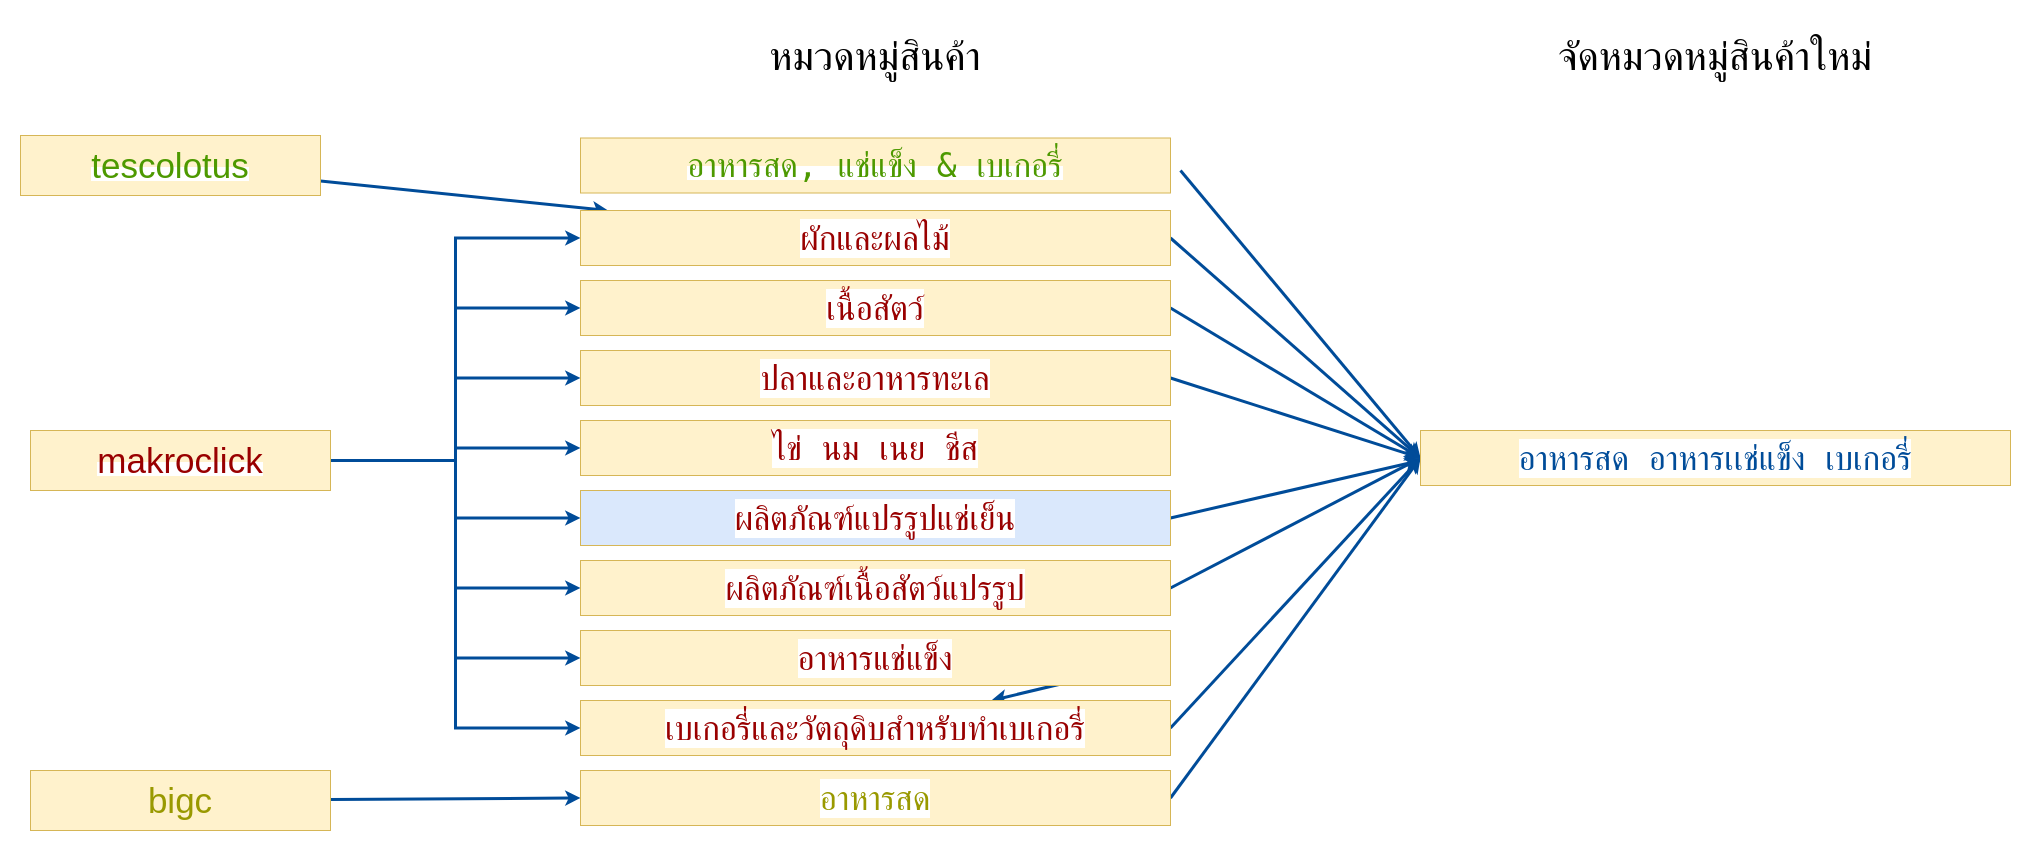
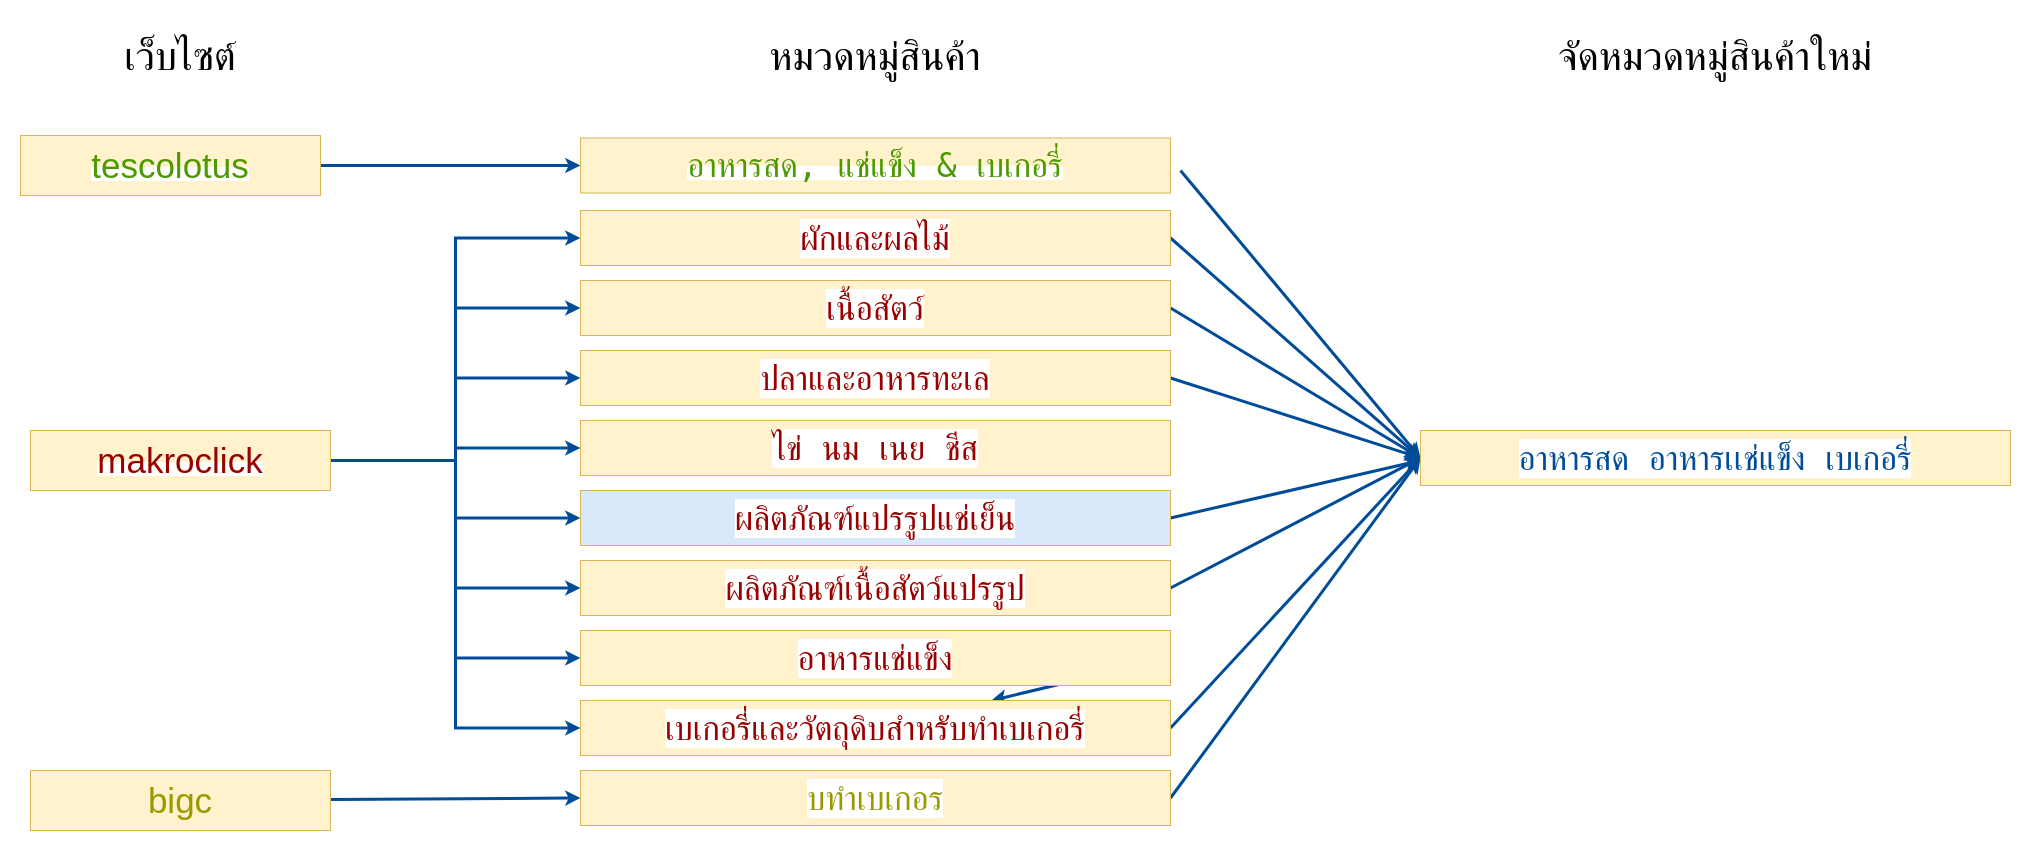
  <mxCell id="0" />
  <mxCell id="1" parent="0" />
- <mxCell id="2" style="edgeStyle=none;rounded=0;orthogonalLoop=1;jettySize=auto;html=1;strokeWidth=3;strokeColor=#004C99;" edge="1" parent="1" source="3" target="18"><mxGeometry relative="1" as="geometry" /></mxCell>
+ <mxCell id="2" style="edgeStyle=none;rounded=0;orthogonalLoop=1;jettySize=auto;html=1;entryX=0;entryY=0.5;entryDx=0;entryDy=0;strokeWidth=3;strokeColor=#004C99;" edge="1" parent="1" source="3" target="5"><mxGeometry relative="1" as="geometry" /></mxCell>
  <mxCell id="3" value="&lt;span style=&quot;text-align: left ; background-color: rgb(255 , 255 , 255)&quot;&gt;&lt;font style=&quot;font-size: 35px&quot; color=&quot;#4d9900&quot;&gt;tescolotus&lt;/font&gt;&lt;/span&gt;" style="rounded=0;whiteSpace=wrap;html=1;strokeColor=#d6b656;fillColor=#fff2cc;" vertex="1" parent="1"><mxGeometry x="20" y="135" width="300" height="60" as="geometry" /></mxCell>
  <mxCell id="4" style="edgeStyle=none;rounded=0;orthogonalLoop=1;jettySize=auto;html=1;entryX=0;entryY=0.5;entryDx=0;entryDy=0;strokeColor=#004C99;strokeWidth=3;" edge="1" parent="1" target="34"><mxGeometry relative="1" as="geometry"><mxPoint x="1180" y="170" as="sourcePoint" /></mxGeometry></mxCell>
  <mxCell id="5" value="&lt;span style=&quot;font-family: &amp;#34;dejavu sans mono&amp;#34; , monospace ; text-align: left ; background-color: rgb(255 , 255 , 255)&quot;&gt;&lt;font style=&quot;font-size: 33px&quot; color=&quot;#4d9900&quot;&gt;อาหารสด, แช่แข็ง &amp;amp; เบเกอรี่&lt;/font&gt;&lt;/span&gt;" style="rounded=0;whiteSpace=wrap;html=1;strokeColor=#d6b656;fillColor=#fff2cc;" vertex="1" parent="1"><mxGeometry x="580" y="137.5" width="590" height="55" as="geometry" /></mxCell>
  <mxCell id="6" style="edgeStyle=orthogonalEdgeStyle;rounded=0;orthogonalLoop=1;jettySize=auto;html=1;entryX=0;entryY=0.5;entryDx=0;entryDy=0;strokeColor=#004C99;strokeWidth=3;exitX=1;exitY=0.5;exitDx=0;exitDy=0;" edge="1" parent="1" source="14" target="18"><mxGeometry relative="1" as="geometry" /></mxCell>
  <mxCell id="7" style="edgeStyle=orthogonalEdgeStyle;rounded=0;orthogonalLoop=1;jettySize=auto;html=1;entryX=0;entryY=0.5;entryDx=0;entryDy=0;strokeColor=#004C99;strokeWidth=3;" edge="1" parent="1" source="14" target="20"><mxGeometry relative="1" as="geometry" /></mxCell>
  <mxCell id="8" style="edgeStyle=orthogonalEdgeStyle;rounded=0;orthogonalLoop=1;jettySize=auto;html=1;entryX=0;entryY=0.5;entryDx=0;entryDy=0;strokeColor=#004C99;strokeWidth=3;" edge="1" parent="1" source="14" target="22"><mxGeometry relative="1" as="geometry" /></mxCell>
  <mxCell id="9" style="edgeStyle=orthogonalEdgeStyle;rounded=0;orthogonalLoop=1;jettySize=auto;html=1;entryX=0;entryY=0.5;entryDx=0;entryDy=0;strokeColor=#004C99;strokeWidth=3;" edge="1" parent="1" source="14" target="23"><mxGeometry relative="1" as="geometry" /></mxCell>
  <mxCell id="10" style="edgeStyle=orthogonalEdgeStyle;rounded=0;orthogonalLoop=1;jettySize=auto;html=1;entryX=0;entryY=0.5;entryDx=0;entryDy=0;strokeColor=#004C99;strokeWidth=3;" edge="1" parent="1" source="14" target="25"><mxGeometry relative="1" as="geometry" /></mxCell>
  <mxCell id="11" style="edgeStyle=orthogonalEdgeStyle;rounded=0;orthogonalLoop=1;jettySize=auto;html=1;entryX=0;entryY=0.5;entryDx=0;entryDy=0;strokeColor=#004C99;strokeWidth=3;" edge="1" parent="1" source="14" target="27"><mxGeometry relative="1" as="geometry" /></mxCell>
  <mxCell id="12" style="edgeStyle=orthogonalEdgeStyle;rounded=0;orthogonalLoop=1;jettySize=auto;html=1;entryX=0;entryY=0.5;entryDx=0;entryDy=0;strokeColor=#004C99;strokeWidth=3;" edge="1" parent="1" source="14" target="29"><mxGeometry relative="1" as="geometry" /></mxCell>
  <mxCell id="13" style="edgeStyle=orthogonalEdgeStyle;rounded=0;orthogonalLoop=1;jettySize=auto;html=1;entryX=0;entryY=0.5;entryDx=0;entryDy=0;strokeColor=#004C99;strokeWidth=3;" edge="1" parent="1" source="14" target="31"><mxGeometry relative="1" as="geometry" /></mxCell>
  <mxCell id="14" value="&lt;span style=&quot;color: rgb(153 , 0 , 0) ; text-align: left ; background-color: rgb(255 , 255 , 255)&quot;&gt;&lt;font style=&quot;font-size: 35px&quot;&gt;makroclick&lt;/font&gt;&lt;/span&gt;" style="rounded=0;whiteSpace=wrap;html=1;strokeColor=#d6b656;fillColor=#fff2cc;" vertex="1" parent="1"><mxGeometry x="30" y="430" width="300" height="60" as="geometry" /></mxCell>
  <mxCell id="15" style="edgeStyle=none;rounded=0;orthogonalLoop=1;jettySize=auto;html=1;entryX=0;entryY=0.5;entryDx=0;entryDy=0;strokeColor=#004C99;strokeWidth=3;" edge="1" parent="1" source="16" target="33"><mxGeometry relative="1" as="geometry" /></mxCell>
  <mxCell id="16" value="&lt;span style=&quot;color: rgb(153 , 153 , 0)&quot;&gt;&lt;font style=&quot;font-size: 35px&quot;&gt;bigc&lt;/font&gt;&lt;/span&gt;" style="rounded=0;whiteSpace=wrap;html=1;strokeColor=#d6b656;fillColor=#fff2cc;" vertex="1" parent="1"><mxGeometry x="30" y="770" width="300" height="60" as="geometry" /></mxCell>
  <mxCell id="17" style="edgeStyle=none;rounded=0;orthogonalLoop=1;jettySize=auto;html=1;entryX=0;entryY=0.5;entryDx=0;entryDy=0;strokeColor=#004C99;strokeWidth=3;exitX=1;exitY=0.5;exitDx=0;exitDy=0;" edge="1" parent="1" source="18" target="34"><mxGeometry relative="1" as="geometry" /></mxCell>
  <mxCell id="18" value="&lt;div style=&quot;text-align: left&quot;&gt;&lt;font face=&quot;dejavu sans mono, monospace&quot; color=&quot;#990000&quot;&gt;&lt;span style=&quot;font-size: 33px ; background-color: rgb(255 , 255 , 255)&quot;&gt;ผักและผลไม้&lt;/span&gt;&lt;/font&gt;&lt;/div&gt;" style="rounded=0;whiteSpace=wrap;html=1;strokeColor=#d6b656;fillColor=#fff2cc;" vertex="1" parent="1"><mxGeometry x="580" y="210" width="590" height="55" as="geometry" /></mxCell>
  <mxCell id="19" style="edgeStyle=none;rounded=0;orthogonalLoop=1;jettySize=auto;html=1;entryX=0;entryY=0.5;entryDx=0;entryDy=0;strokeColor=#004C99;strokeWidth=3;exitX=1;exitY=0.5;exitDx=0;exitDy=0;" edge="1" parent="1" source="20" target="34"><mxGeometry relative="1" as="geometry" /></mxCell>
  <mxCell id="20" value="&lt;div style=&quot;text-align: left&quot;&gt;&lt;font face=&quot;dejavu sans mono, monospace&quot; color=&quot;#990000&quot;&gt;&lt;span style=&quot;font-size: 33px ; background-color: rgb(255 , 255 , 255)&quot;&gt;เนื้อสัตว์&lt;/span&gt;&lt;/font&gt;&lt;/div&gt;" style="rounded=0;whiteSpace=wrap;html=1;strokeColor=#d6b656;fillColor=#fff2cc;" vertex="1" parent="1"><mxGeometry x="580" y="280" width="590" height="55" as="geometry" /></mxCell>
  <mxCell id="21" style="edgeStyle=none;rounded=0;orthogonalLoop=1;jettySize=auto;html=1;entryX=0;entryY=0.5;entryDx=0;entryDy=0;strokeColor=#004C99;strokeWidth=3;exitX=1;exitY=0.5;exitDx=0;exitDy=0;" edge="1" parent="1" source="22" target="34"><mxGeometry relative="1" as="geometry" /></mxCell>
  <mxCell id="22" value="&lt;div style=&quot;text-align: left&quot;&gt;&lt;font face=&quot;dejavu sans mono, monospace&quot; color=&quot;#990000&quot;&gt;&lt;span style=&quot;font-size: 33px ; background-color: rgb(255 , 255 , 255)&quot;&gt;ปลาและอาหารทะเล&lt;/span&gt;&lt;/font&gt;&lt;/div&gt;" style="rounded=0;whiteSpace=wrap;html=1;strokeColor=#d6b656;fillColor=#fff2cc;" vertex="1" parent="1"><mxGeometry x="580" y="350" width="590" height="55" as="geometry" /></mxCell>
  <mxCell id="23" value="&lt;div style=&quot;text-align: left&quot;&gt;&lt;font face=&quot;dejavu sans mono, monospace&quot; color=&quot;#990000&quot;&gt;&lt;span style=&quot;font-size: 33px ; background-color: rgb(255 , 255 , 255)&quot;&gt;ไข่ นม เนย ชีส&lt;/span&gt;&lt;/font&gt;&lt;/div&gt;" style="rounded=0;whiteSpace=wrap;html=1;strokeColor=#d6b656;fillColor=#fff2cc;" vertex="1" parent="1"><mxGeometry x="580" y="420" width="590" height="55" as="geometry" /></mxCell>
  <mxCell id="24" style="edgeStyle=none;rounded=0;orthogonalLoop=1;jettySize=auto;html=1;strokeColor=#004C99;strokeWidth=3;exitX=1;exitY=0.5;exitDx=0;exitDy=0;" edge="1" parent="1" source="25"><mxGeometry relative="1" as="geometry"><mxPoint x="1420" y="460" as="targetPoint" /></mxGeometry></mxCell>
  <mxCell id="25" value="&lt;div style=&quot;text-align: left&quot;&gt;&lt;font face=&quot;dejavu sans mono, monospace&quot; color=&quot;#990000&quot;&gt;&lt;span style=&quot;font-size: 33px ; background-color: rgb(255 , 255 , 255)&quot;&gt;ผลิตภัณฑ์แปรรูปแช่เย็น&lt;/span&gt;&lt;/font&gt;&lt;/div&gt;" style="rounded=0;whiteSpace=wrap;html=1;strokeColor=#d6b656;fillColor=#dae8fc;" vertex="1" parent="1"><mxGeometry x="580" y="490" width="590" height="55" as="geometry" /></mxCell>
  <mxCell id="26" style="edgeStyle=none;rounded=0;orthogonalLoop=1;jettySize=auto;html=1;entryX=0;entryY=0.5;entryDx=0;entryDy=0;strokeColor=#004C99;strokeWidth=3;exitX=1;exitY=0.5;exitDx=0;exitDy=0;" edge="1" parent="1" source="27" target="34"><mxGeometry relative="1" as="geometry" /></mxCell>
  <mxCell id="27" value="&lt;div style=&quot;text-align: left&quot;&gt;&lt;font face=&quot;dejavu sans mono, monospace&quot; color=&quot;#990000&quot;&gt;&lt;span style=&quot;font-size: 33px ; background-color: rgb(255 , 255 , 255)&quot;&gt;ผลิตภัณฑ์เนื้อสัตว์แปรรูป&lt;/span&gt;&lt;/font&gt;&lt;/div&gt;" style="rounded=0;whiteSpace=wrap;html=1;strokeColor=#d6b656;fillColor=#fff2cc;" vertex="1" parent="1"><mxGeometry x="580" y="560" width="590" height="55" as="geometry" /></mxCell>
  <mxCell id="28" style="edgeStyle=none;rounded=0;orthogonalLoop=1;jettySize=auto;html=1;strokeColor=#004C99;strokeWidth=3;exitX=1;exitY=0.5;exitDx=0;exitDy=0;" edge="1" parent="1" source="29" target="31"><mxGeometry relative="1" as="geometry" /></mxCell>
  <mxCell id="29" value="&lt;div style=&quot;text-align: left&quot;&gt;&lt;font face=&quot;dejavu sans mono, monospace&quot; color=&quot;#990000&quot;&gt;&lt;span style=&quot;font-size: 33px ; background-color: rgb(255 , 255 , 255)&quot;&gt;อาหารแช่แข็ง&lt;/span&gt;&lt;/font&gt;&lt;/div&gt;" style="rounded=0;whiteSpace=wrap;html=1;strokeColor=#d6b656;fillColor=#fff2cc;" vertex="1" parent="1"><mxGeometry x="580" y="630" width="590" height="55" as="geometry" /></mxCell>
  <mxCell id="30" style="edgeStyle=none;rounded=0;orthogonalLoop=1;jettySize=auto;html=1;entryX=0;entryY=0.5;entryDx=0;entryDy=0;strokeColor=#004C99;strokeWidth=3;exitX=1;exitY=0.5;exitDx=0;exitDy=0;" edge="1" parent="1" source="31" target="34"><mxGeometry relative="1" as="geometry" /></mxCell>
  <mxCell id="31" value="&lt;div style=&quot;text-align: left&quot;&gt;&lt;font face=&quot;dejavu sans mono, monospace&quot; color=&quot;#990000&quot;&gt;&lt;span style=&quot;font-size: 33px ; background-color: rgb(255 , 255 , 255)&quot;&gt;เบเกอรี่และวัตถุดิบสำหรับทำเบเกอรี่&lt;/span&gt;&lt;/font&gt;&lt;/div&gt;" style="rounded=0;whiteSpace=wrap;html=1;strokeColor=#d6b656;fillColor=#fff2cc;" vertex="1" parent="1"><mxGeometry x="580" y="700" width="590" height="55" as="geometry" /></mxCell>
  <mxCell id="32" style="edgeStyle=none;rounded=0;orthogonalLoop=1;jettySize=auto;html=1;entryX=0;entryY=0.5;entryDx=0;entryDy=0;strokeColor=#004C99;strokeWidth=3;exitX=1;exitY=0.5;exitDx=0;exitDy=0;" edge="1" parent="1" source="33" target="34"><mxGeometry relative="1" as="geometry" /></mxCell>
- <mxCell id="33" value="&lt;div style=&quot;text-align: left&quot;&gt;&lt;font face=&quot;dejavu sans mono, monospace&quot; color=&quot;#999900&quot;&gt;&lt;span style=&quot;font-size: 33px ; background-color: rgb(255 , 255 , 255)&quot;&gt;อาหารสด&lt;/span&gt;&lt;/font&gt;&lt;/div&gt;" style="rounded=0;whiteSpace=wrap;html=1;strokeColor=#d6b656;fillColor=#fff2cc;" vertex="1" parent="1"><mxGeometry x="580" y="770" width="590" height="55" as="geometry" /></mxCell>
+ <mxCell id="33" value="&lt;div style=&quot;text-align: left&quot;&gt;&lt;font face=&quot;dejavu sans mono, monospace&quot; color=&quot;#999900&quot;&gt;&lt;span style=&quot;font-size: 33px ; background-color: rgb(255 , 255 , 255)&quot;&gt;บทำเบเกอร&lt;/span&gt;&lt;/font&gt;&lt;/div&gt;" style="rounded=0;whiteSpace=wrap;html=1;strokeColor=#d6b656;fillColor=#fff2cc;" vertex="1" parent="1"><mxGeometry x="580" y="770" width="590" height="55" as="geometry" /></mxCell>
  <mxCell id="34" value="&lt;div style=&quot;text-align: left&quot;&gt;&lt;font face=&quot;dejavu sans mono, monospace&quot; color=&quot;#004c99&quot;&gt;&lt;span style=&quot;font-size: 33px ; background-color: rgb(255 , 255 , 255)&quot;&gt;อาหารสด อาหารเเช่แข็ง เบเกอรี่&lt;/span&gt;&lt;/font&gt;&lt;/div&gt;" style="rounded=0;whiteSpace=wrap;html=1;strokeColor=#d6b656;fillColor=#fff2cc;" vertex="1" parent="1"><mxGeometry x="1420" y="430" width="590" height="55" as="geometry" /></mxCell>
+ <mxCell id="35" value="&lt;font style=&quot;font-size: 40px&quot;&gt;เว็บไซต์&lt;/font&gt;" style="text;html=1;strokeColor=none;fillColor=none;align=center;verticalAlign=middle;whiteSpace=wrap;rounded=0;" vertex="1" parent="1"><mxGeometry x="65" y="20" width="230" height="70" as="geometry" /></mxCell>
  <mxCell id="36" value="&lt;font style=&quot;font-size: 40px&quot;&gt;หมวดหมู่สินค้า&lt;/font&gt;" style="text;html=1;strokeColor=none;fillColor=none;align=center;verticalAlign=middle;whiteSpace=wrap;rounded=0;" vertex="1" parent="1"><mxGeometry x="700" y="20" width="350" height="70" as="geometry" /></mxCell>
  <mxCell id="37" value="&lt;font style=&quot;font-size: 40px&quot;&gt;จัดหมวดหมู่สินค้าใหม่&lt;/font&gt;" style="text;html=1;strokeColor=none;fillColor=none;align=center;verticalAlign=middle;whiteSpace=wrap;rounded=0;" vertex="1" parent="1"><mxGeometry x="1510" y="20" width="410" height="70" as="geometry" /></mxCell>
